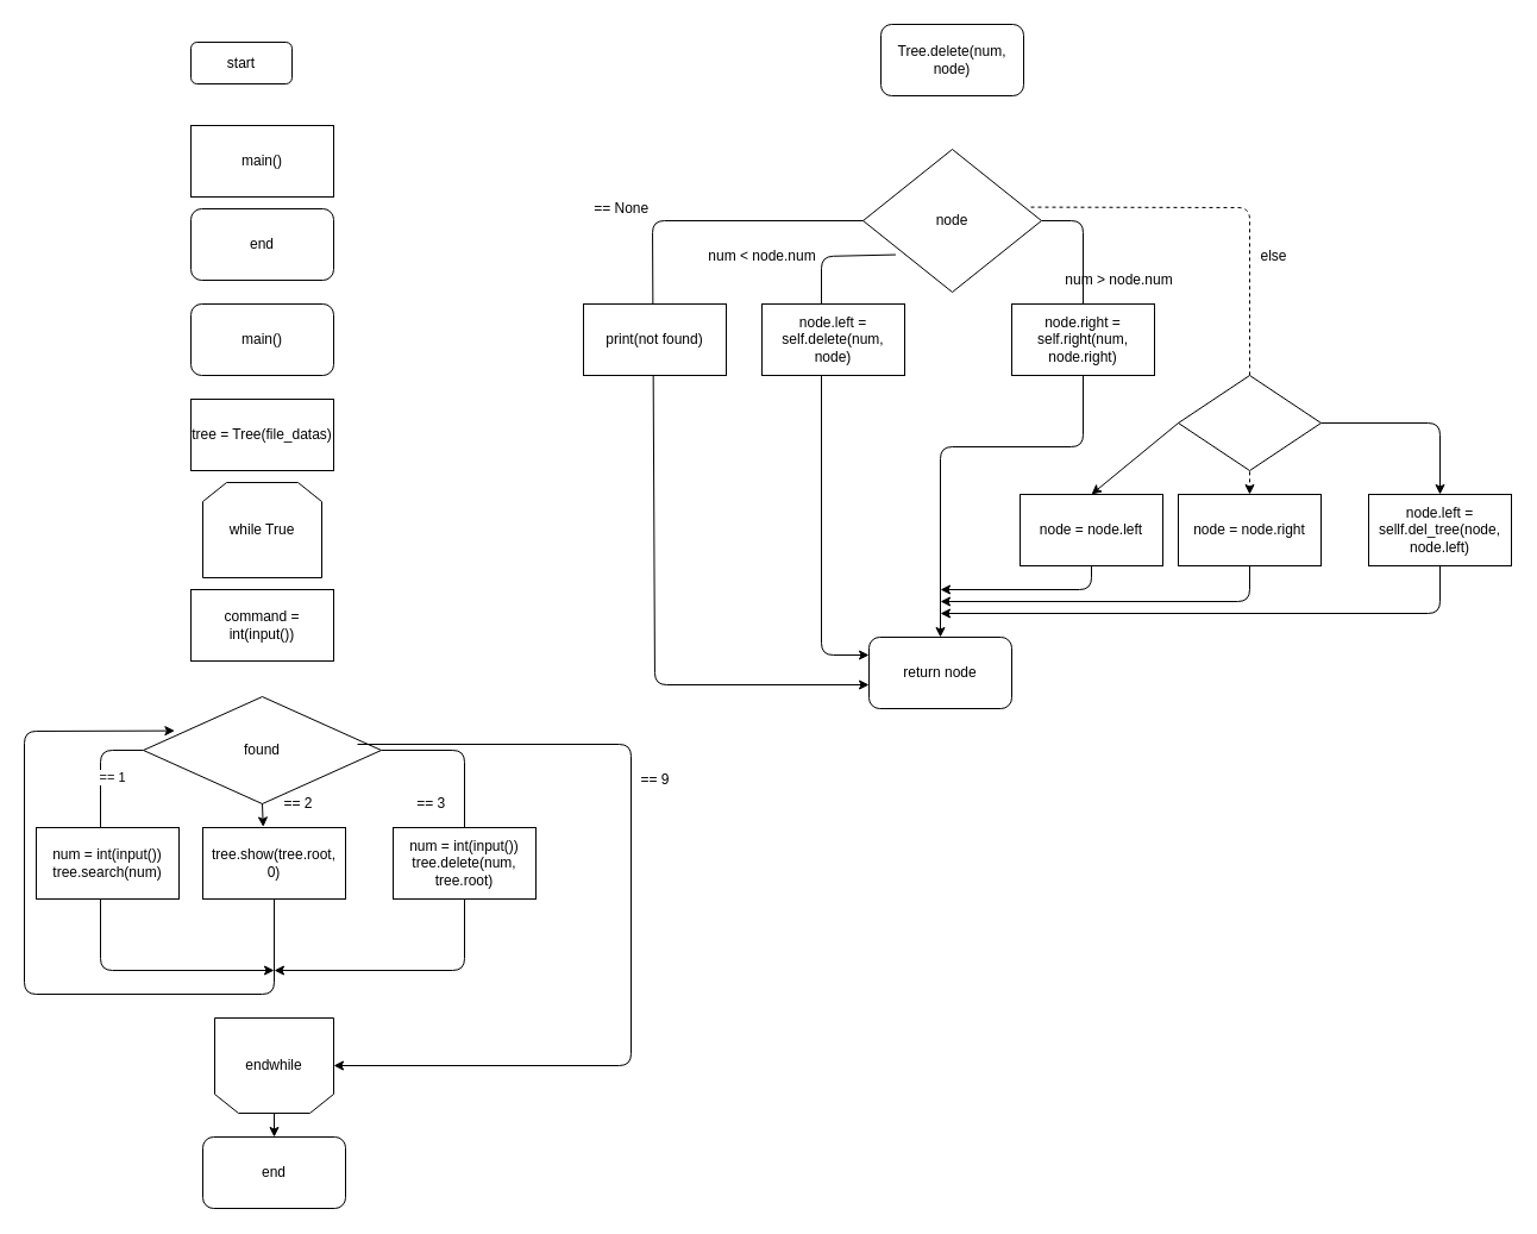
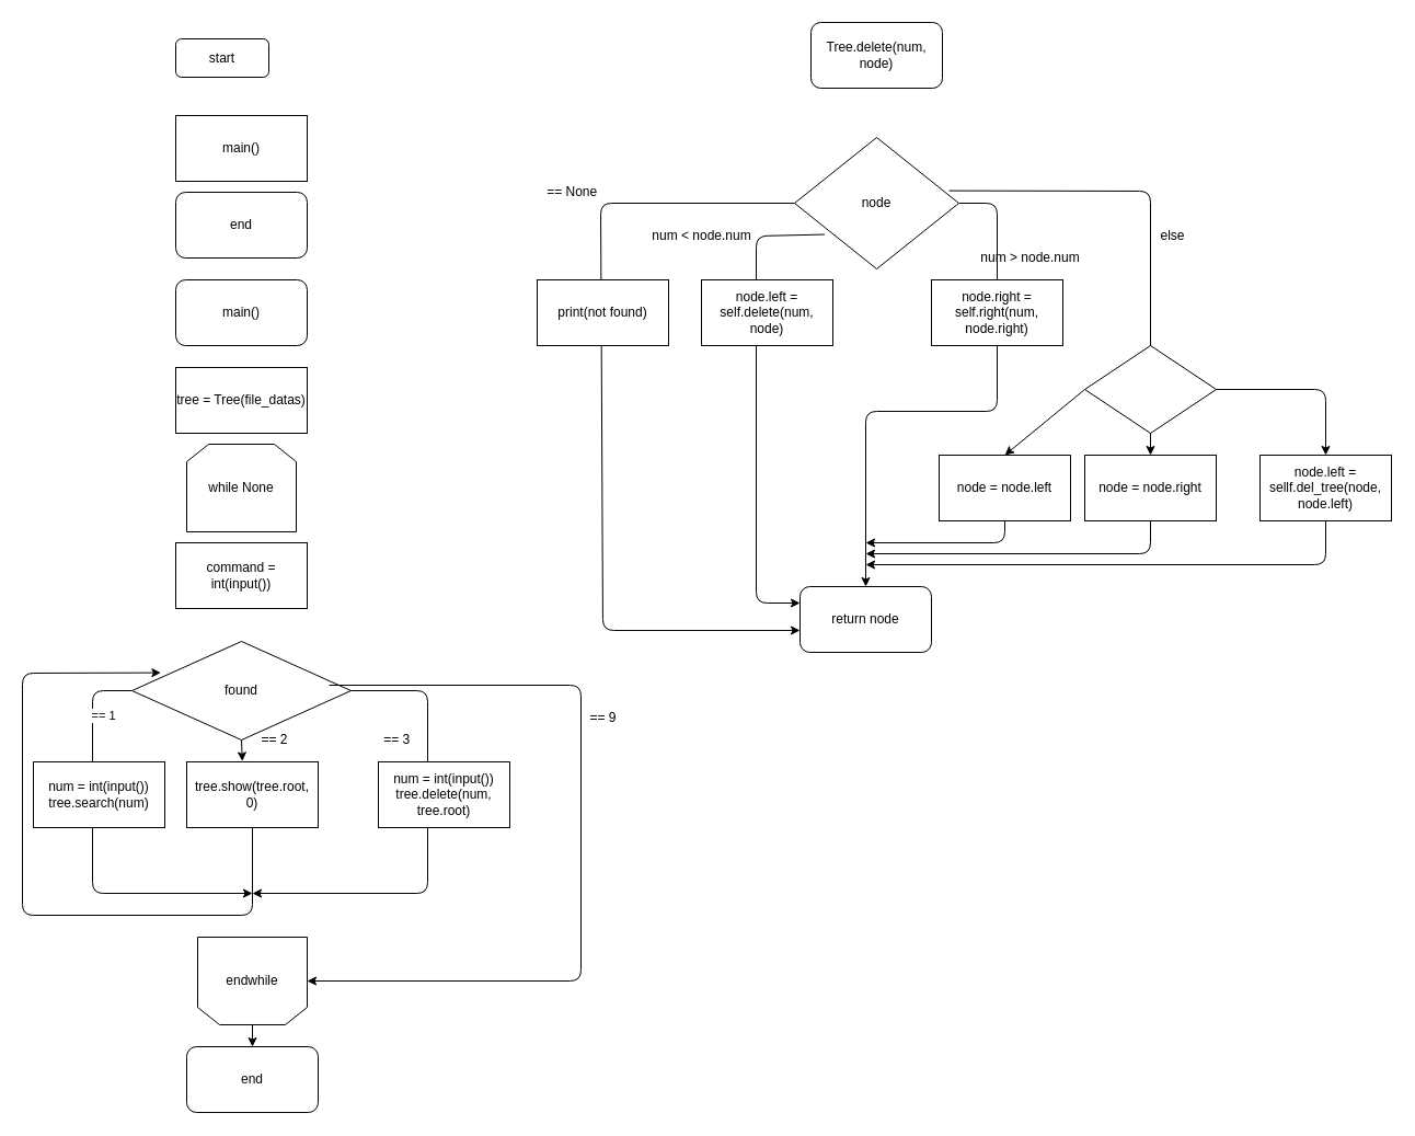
  <mxCell id="0" />
  <mxCell id="1" parent="0" />
- <mxCell id="2" value="" style="endArrow=classic;html=1;exitX=0.94;exitY=0.405;exitDx=0;exitDy=0;exitPerimeter=0;entryX=0.5;entryY=0;entryDx=0;entryDy=0;dashed=1;" edge="1" parent="1" source="30" target="36"><mxGeometry width="50" height="50" relative="1" as="geometry"><mxPoint x="970" y="135" as="sourcePoint" /><mxPoint x="1020" y="85" as="targetPoint" /><Array as="points"><mxPoint x="1050" y="174" /></Array></mxGeometry></mxCell>
+ <mxCell id="2" value="" style="endArrow=classic;html=1;exitX=0.94;exitY=0.405;exitDx=0;exitDy=0;exitPerimeter=0;entryX=0.5;entryY=0;entryDx=0;entryDy=0;" edge="1" parent="1" source="30" target="36"><mxGeometry width="50" height="50" relative="1" as="geometry"><mxPoint x="970" y="135" as="sourcePoint" /><mxPoint x="1020" y="85" as="targetPoint" /><Array as="points"><mxPoint x="1050" y="174" /></Array></mxGeometry></mxCell>
  <mxCell id="3" value="" style="endArrow=classic;html=1;exitX=1;exitY=0.5;exitDx=0;exitDy=0;entryX=0.5;entryY=0;entryDx=0;entryDy=0;" edge="1" parent="1" source="30" target="43"><mxGeometry width="50" height="50" relative="1" as="geometry"><mxPoint x="970" y="125" as="sourcePoint" /><mxPoint x="910" y="375" as="targetPoint" /><Array as="points"><mxPoint x="910" y="185" /><mxPoint x="910" y="375" /><mxPoint x="790" y="375" /></Array></mxGeometry></mxCell>
  <mxCell id="4" value="" style="endArrow=classic;html=1;exitX=0.183;exitY=0.738;exitDx=0;exitDy=0;exitPerimeter=0;entryX=0;entryY=0.25;entryDx=0;entryDy=0;" edge="1" parent="1" source="30" target="43"><mxGeometry width="50" height="50" relative="1" as="geometry"><mxPoint x="590" y="455" as="sourcePoint" /><mxPoint x="690" y="375" as="targetPoint" /><Array as="points"><mxPoint x="690" y="215" /><mxPoint x="690" y="550" /></Array></mxGeometry></mxCell>
  <mxCell id="5" value="" style="endArrow=classic;html=1;exitX=0.033;exitY=0.5;exitDx=0;exitDy=0;exitPerimeter=0;" edge="1" parent="1" source="30"><mxGeometry width="50" height="50" relative="1" as="geometry"><mxPoint x="670" y="175" as="sourcePoint" /><mxPoint x="730" y="575" as="targetPoint" /><Array as="points"><mxPoint x="548" y="185" /><mxPoint x="550" y="575" /></Array></mxGeometry></mxCell>
  <mxCell id="6" value="" style="endArrow=classic;html=1;exitX=0;exitY=0.5;exitDx=0;exitDy=0;" edge="1" parent="1" source="15"><mxGeometry width="50" height="50" relative="1" as="geometry"><mxPoint x="90" y="615" as="sourcePoint" /><mxPoint x="230" y="815" as="targetPoint" /><Array as="points"><mxPoint x="84" y="630" /><mxPoint x="84" y="815" /></Array></mxGeometry></mxCell>
  <mxCell id="7" value="== 1" style="edgeLabel;html=1;align=center;verticalAlign=middle;resizable=0;points=[];" vertex="1" connectable="0" parent="6"><mxGeometry x="-0.684" y="9" relative="1" as="geometry"><mxPoint as="offset" /></mxGeometry></mxCell>
  <mxCell id="8" value="" style="endArrow=classic;html=1;exitX=1;exitY=0.5;exitDx=0;exitDy=0;" edge="1" parent="1" source="15"><mxGeometry width="50" height="50" relative="1" as="geometry"><mxPoint x="300" y="605" as="sourcePoint" /><mxPoint x="230" y="815" as="targetPoint" /><Array as="points"><mxPoint x="390" y="630" /><mxPoint x="390" y="815" /></Array></mxGeometry></mxCell>
  <mxCell id="9" value="start" style="rounded=1;whiteSpace=wrap;html=1;" parent="1" vertex="1"><mxGeometry x="160" y="35" width="85" height="35" as="geometry" /></mxCell>
  <mxCell id="10" value="end" style="rounded=1;whiteSpace=wrap;html=1;" vertex="1" parent="1"><mxGeometry x="160" y="175" width="120" height="60" as="geometry" /></mxCell>
  <mxCell id="11" value="main()" style="rounded=0;whiteSpace=wrap;html=1;" vertex="1" parent="1"><mxGeometry x="160" y="105" width="120" height="60" as="geometry" /></mxCell>
  <mxCell id="12" value="main()" style="rounded=1;whiteSpace=wrap;html=1;" vertex="1" parent="1"><mxGeometry x="160" y="255" width="120" height="60" as="geometry" /></mxCell>
- <mxCell id="13" value="while True" style="shape=loopLimit;whiteSpace=wrap;html=1;" vertex="1" parent="1"><mxGeometry x="170" y="405" width="100" height="80" as="geometry" /></mxCell>
+ <mxCell id="13" value="while None" style="shape=loopLimit;whiteSpace=wrap;html=1;" vertex="1" parent="1"><mxGeometry x="170" y="405" width="100" height="80" as="geometry" /></mxCell>
  <mxCell id="14" value="command = int(input())" style="rounded=0;whiteSpace=wrap;html=1;" vertex="1" parent="1"><mxGeometry x="160" y="495" width="120" height="60" as="geometry" /></mxCell>
  <mxCell id="15" value="found" style="rhombus;whiteSpace=wrap;html=1;" vertex="1" parent="1"><mxGeometry x="120" y="585" width="200" height="90" as="geometry" /></mxCell>
  <mxCell id="16" value="num = int(input())&lt;br&gt;tree.search(num)" style="rounded=0;whiteSpace=wrap;html=1;" vertex="1" parent="1"><mxGeometry x="30" y="695" width="120" height="60" as="geometry" /></mxCell>
  <mxCell id="17" value="tree.show(tree.root, 0)" style="rounded=0;whiteSpace=wrap;html=1;" vertex="1" parent="1"><mxGeometry x="170" y="695" width="120" height="60" as="geometry" /></mxCell>
- <mxCell id="18" value="num = int(input())&lt;br&gt;tree.delete(num, tree.root)" style="rounded=0;whiteSpace=wrap;html=1;" vertex="1" parent="1"><mxGeometry x="330" y="695" width="120" height="60" as="geometry" /></mxCell>
+ <mxCell id="18" value="num = int(input())&lt;br&gt;tree.delete(num, tree.root)" style="rounded=0;whiteSpace=wrap;html=1;" vertex="1" parent="1"><mxGeometry x="345" y="695" width="120" height="60" as="geometry" /></mxCell>
  <mxCell id="19" value="tree = Tree(file_datas)" style="rounded=0;whiteSpace=wrap;html=1;" vertex="1" parent="1"><mxGeometry x="160" y="335" width="120" height="60" as="geometry" /></mxCell>
  <mxCell id="20" value="" style="endArrow=classic;html=1;exitX=0.5;exitY=1;exitDx=0;exitDy=0;entryX=0.423;entryY=-0.01;entryDx=0;entryDy=0;entryPerimeter=0;" edge="1" parent="1" source="15" target="17"><mxGeometry width="50" height="50" relative="1" as="geometry"><mxPoint x="320" y="635" as="sourcePoint" /><mxPoint x="370" y="585" as="targetPoint" /></mxGeometry></mxCell>
  <mxCell id="21" value="" style="endArrow=classic;html=1;exitX=0.5;exitY=1;exitDx=0;exitDy=0;entryX=0.132;entryY=0.318;entryDx=0;entryDy=0;entryPerimeter=0;" edge="1" parent="1" source="17" target="15"><mxGeometry width="50" height="50" relative="1" as="geometry"><mxPoint x="90" y="835" as="sourcePoint" /><mxPoint x="20" y="605" as="targetPoint" /><Array as="points"><mxPoint x="230" y="835" /><mxPoint x="20" y="835" /><mxPoint x="20" y="614" /></Array></mxGeometry></mxCell>
  <mxCell id="22" value="endwhile" style="shape=loopLimit;whiteSpace=wrap;html=1;direction=west;" vertex="1" parent="1"><mxGeometry x="180" y="855" width="100" height="80" as="geometry" /></mxCell>
  <mxCell id="23" value="" style="endArrow=classic;html=1;entryX=0;entryY=0.5;entryDx=0;entryDy=0;" edge="1" parent="1" target="22"><mxGeometry width="50" height="50" relative="1" as="geometry"><mxPoint x="300" y="625" as="sourcePoint" /><mxPoint x="350" y="575" as="targetPoint" /><Array as="points"><mxPoint x="530" y="625" /><mxPoint x="530" y="895" /></Array></mxGeometry></mxCell>
  <mxCell id="24" value="== 2" style="text;html=1;align=center;verticalAlign=middle;resizable=0;points=[];autosize=1;strokeColor=none;" vertex="1" parent="1"><mxGeometry x="230" y="665" width="40" height="20" as="geometry" /></mxCell>
  <mxCell id="25" value="&amp;nbsp;== 3" style="text;html=1;align=center;verticalAlign=middle;resizable=0;points=[];autosize=1;strokeColor=none;" vertex="1" parent="1"><mxGeometry x="340" y="665" width="40" height="20" as="geometry" /></mxCell>
  <mxCell id="26" value="== 9" style="text;html=1;align=center;verticalAlign=middle;resizable=0;points=[];autosize=1;strokeColor=none;" vertex="1" parent="1"><mxGeometry x="530" y="645" width="40" height="20" as="geometry" /></mxCell>
  <mxCell id="27" value="end" style="rounded=1;whiteSpace=wrap;html=1;" vertex="1" parent="1"><mxGeometry x="170" y="955" width="120" height="60" as="geometry" /></mxCell>
  <mxCell id="28" value="" style="endArrow=classic;html=1;exitX=0.5;exitY=0;exitDx=0;exitDy=0;entryX=0.5;entryY=0;entryDx=0;entryDy=0;" edge="1" parent="1" source="22" target="27"><mxGeometry width="50" height="50" relative="1" as="geometry"><mxPoint x="-10" y="995" as="sourcePoint" /><mxPoint x="40" y="945" as="targetPoint" /></mxGeometry></mxCell>
  <mxCell id="29" value="Tree.delete(num, node)" style="rounded=1;whiteSpace=wrap;html=1;" vertex="1" parent="1"><mxGeometry x="740" y="20" width="120" height="60" as="geometry" /></mxCell>
  <mxCell id="30" value="node" style="rhombus;whiteSpace=wrap;html=1;" vertex="1" parent="1"><mxGeometry x="725" y="125" width="150" height="120" as="geometry" /></mxCell>
  <mxCell id="31" value="print(not found)" style="rounded=0;whiteSpace=wrap;html=1;" vertex="1" parent="1"><mxGeometry x="490" y="255" width="120" height="60" as="geometry" /></mxCell>
  <mxCell id="32" value="node.left = self.delete(num, node)" style="rounded=0;whiteSpace=wrap;html=1;" vertex="1" parent="1"><mxGeometry x="640" y="255" width="120" height="60" as="geometry" /></mxCell>
  <mxCell id="33" value="node.right = self.right(num, node.right)" style="rounded=0;whiteSpace=wrap;html=1;" vertex="1" parent="1"><mxGeometry x="850" y="255" width="120" height="60" as="geometry" /></mxCell>
  <mxCell id="34" value="" style="rhombus;whiteSpace=wrap;html=1;rounded=0;" vertex="1" parent="1"><mxGeometry x="990" y="315" width="120" height="80" as="geometry" /></mxCell>
  <mxCell id="35" value="node = node.left" style="rounded=0;whiteSpace=wrap;html=1;" vertex="1" parent="1"><mxGeometry x="857" y="415" width="120" height="60" as="geometry" /></mxCell>
  <mxCell id="36" value="node = node.right" style="rounded=0;whiteSpace=wrap;html=1;" vertex="1" parent="1"><mxGeometry x="990" y="415" width="120" height="60" as="geometry" /></mxCell>
  <mxCell id="37" value="node.left = sellf.del_tree(node, node.left)" style="rounded=0;whiteSpace=wrap;html=1;" vertex="1" parent="1"><mxGeometry x="1150" y="415" width="120" height="60" as="geometry" /></mxCell>
  <mxCell id="38" value="&amp;nbsp;== None" style="text;html=1;align=center;verticalAlign=middle;resizable=0;points=[];autosize=1;strokeColor=none;" vertex="1" parent="1"><mxGeometry x="485" y="165" width="70" height="20" as="geometry" /></mxCell>
  <mxCell id="39" value="num &amp;lt; node.num" style="text;html=1;align=center;verticalAlign=middle;resizable=0;points=[];autosize=1;strokeColor=none;" vertex="1" parent="1"><mxGeometry x="585" y="205" width="110" height="20" as="geometry" /></mxCell>
  <mxCell id="40" value="num &amp;gt; node.num" style="text;html=1;align=center;verticalAlign=middle;resizable=0;points=[];autosize=1;strokeColor=none;" vertex="1" parent="1"><mxGeometry x="885" y="225" width="110" height="20" as="geometry" /></mxCell>
  <mxCell id="41" value="else" style="text;html=1;align=center;verticalAlign=middle;resizable=0;points=[];autosize=1;strokeColor=none;" vertex="1" parent="1"><mxGeometry x="1050" y="205" width="40" height="20" as="geometry" /></mxCell>
  <mxCell id="42" value="" style="endArrow=classic;html=1;exitX=0;exitY=0.5;exitDx=0;exitDy=0;entryX=0.5;entryY=0;entryDx=0;entryDy=0;" edge="1" parent="1" source="34" target="35"><mxGeometry width="50" height="50" relative="1" as="geometry"><mxPoint x="580" y="445" as="sourcePoint" /><mxPoint x="630" y="395" as="targetPoint" /></mxGeometry></mxCell>
  <mxCell id="43" value="return node" style="rounded=1;whiteSpace=wrap;html=1;" vertex="1" parent="1"><mxGeometry x="730" y="535" width="120" height="60" as="geometry" /></mxCell>
  <mxCell id="44" value="" style="endArrow=classic;html=1;exitX=1;exitY=0.5;exitDx=0;exitDy=0;entryX=0.5;entryY=0;entryDx=0;entryDy=0;" edge="1" parent="1" source="34" target="37"><mxGeometry width="50" height="50" relative="1" as="geometry"><mxPoint x="1250" y="335" as="sourcePoint" /><mxPoint x="1300" y="285" as="targetPoint" /><Array as="points"><mxPoint x="1210" y="355" /></Array></mxGeometry></mxCell>
  <mxCell id="45" value="" style="endArrow=classic;html=1;exitX=0.5;exitY=1;exitDx=0;exitDy=0;" edge="1" parent="1" source="35"><mxGeometry width="50" height="50" relative="1" as="geometry"><mxPoint x="890" y="575" as="sourcePoint" /><mxPoint x="790" y="495" as="targetPoint" /><Array as="points"><mxPoint x="917" y="495" /></Array></mxGeometry></mxCell>
  <mxCell id="46" value="" style="endArrow=classic;html=1;exitX=0.5;exitY=1;exitDx=0;exitDy=0;" edge="1" parent="1" source="36"><mxGeometry width="50" height="50" relative="1" as="geometry"><mxPoint x="1010" y="675" as="sourcePoint" /><mxPoint x="790" y="505" as="targetPoint" /><Array as="points"><mxPoint x="1050" y="505" /></Array></mxGeometry></mxCell>
  <mxCell id="47" value="" style="endArrow=classic;html=1;exitX=0.5;exitY=1;exitDx=0;exitDy=0;" edge="1" parent="1" source="37"><mxGeometry width="50" height="50" relative="1" as="geometry"><mxPoint x="1230" y="545" as="sourcePoint" /><mxPoint x="790" y="515" as="targetPoint" /><Array as="points"><mxPoint x="1210" y="515" /></Array></mxGeometry></mxCell>
